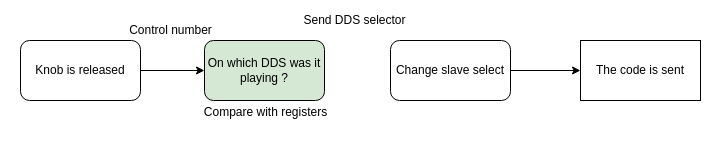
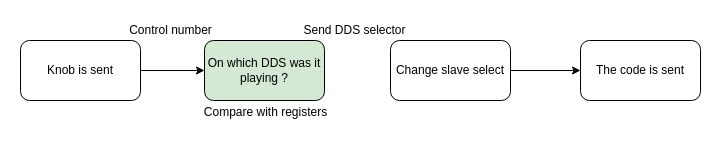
  <mxCell id="0" />
  <mxCell id="1" parent="0" />
  <mxCell id="2" value="" style="edgeStyle=orthogonalEdgeStyle;rounded=0;orthogonalLoop=1;jettySize=auto;html=1;" edge="1" parent="1" source="3" target="4"><mxGeometry relative="1" as="geometry" /></mxCell>
- <mxCell id="3" value="Knob is released" style="rounded=1;whiteSpace=wrap;html=1;" vertex="1" parent="1"><mxGeometry x="20" y="40" width="120" height="60" as="geometry" /></mxCell>
+ <mxCell id="3" value="Knob is sent" style="rounded=1;whiteSpace=wrap;html=1;" vertex="1" parent="1"><mxGeometry x="20" y="40" width="120" height="60" as="geometry" /></mxCell>
  <mxCell id="4" value="On which DDS was it playing ?" style="rounded=1;whiteSpace=wrap;html=1;fillColor=#d5e8d4;" vertex="1" parent="1"><mxGeometry x="204" y="40" width="120" height="60" as="geometry" /></mxCell>
  <mxCell id="5" value="" style="edgeStyle=orthogonalEdgeStyle;rounded=0;orthogonalLoop=1;jettySize=auto;html=1;" edge="1" parent="1" source="6" target="7"><mxGeometry relative="1" as="geometry" /></mxCell>
  <mxCell id="6" value="Change slave select" style="rounded=1;whiteSpace=wrap;html=1;" vertex="1" parent="1"><mxGeometry x="390" y="40" width="120" height="60" as="geometry" /></mxCell>
- <mxCell id="7" value="The code is sent" style="whiteSpace=wrap;html=1;rounded=0;" vertex="1" parent="1"><mxGeometry x="580" y="40" width="120" height="60" as="geometry" /></mxCell>
+ <mxCell id="7" value="The code is sent" style="rounded=1;whiteSpace=wrap;html=1;" vertex="1" parent="1"><mxGeometry x="580" y="40" width="120" height="60" as="geometry" /></mxCell>
  <mxCell id="8" value="Control number" style="text;html=1;align=center;verticalAlign=middle;resizable=0;points=[];autosize=1;strokeColor=none;" vertex="1" parent="1"><mxGeometry x="120" y="20" width="100" height="20" as="geometry" /></mxCell>
- <mxCell id="9" value="Send DDS selector" style="text;html=1;align=center;verticalAlign=middle;resizable=0;points=[];autosize=1;strokeColor=none;" vertex="1" parent="1"><mxGeometry x="298" y="11" width="112" height="18" as="geometry" /></mxCell>
+ <mxCell id="9" value="Send DDS selector" style="text;html=1;align=center;verticalAlign=middle;resizable=0;points=[];autosize=1;strokeColor=none;" vertex="1" parent="1"><mxGeometry x="298" y="21" width="112" height="18" as="geometry" /></mxCell>
  <mxCell id="10" value="Compare with registers" style="text;html=1;align=center;verticalAlign=middle;resizable=0;points=[];autosize=1;strokeColor=none;" vertex="1" parent="1"><mxGeometry x="198" y="103" width="133" height="18" as="geometry" /></mxCell>
